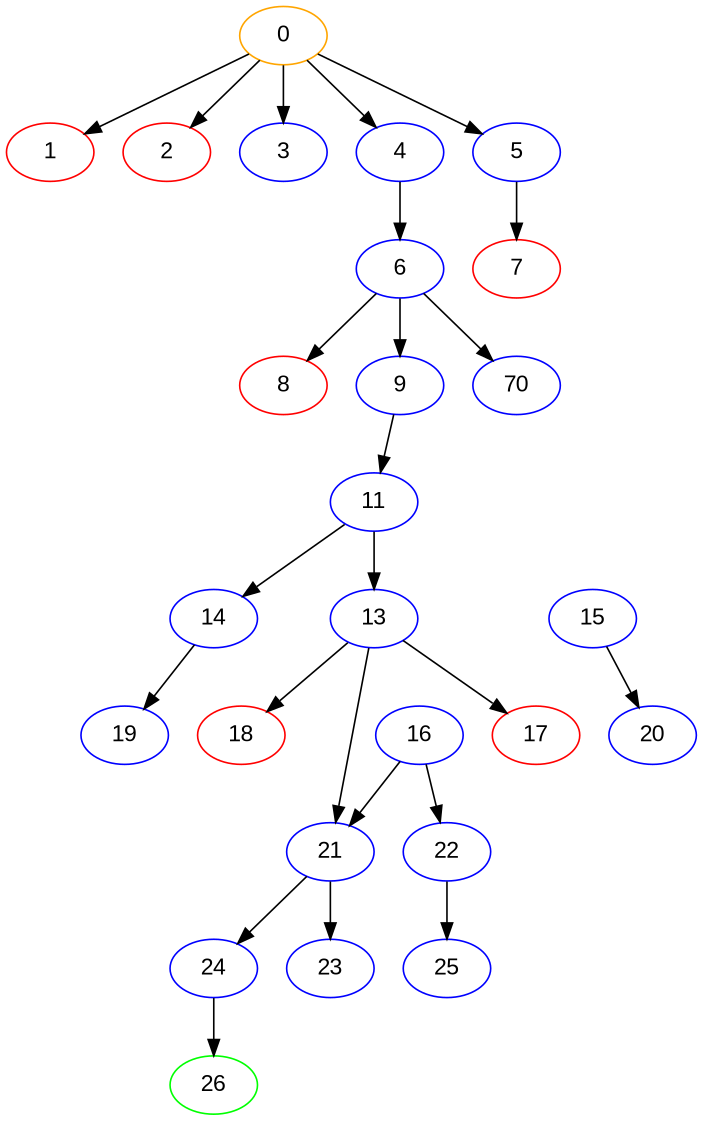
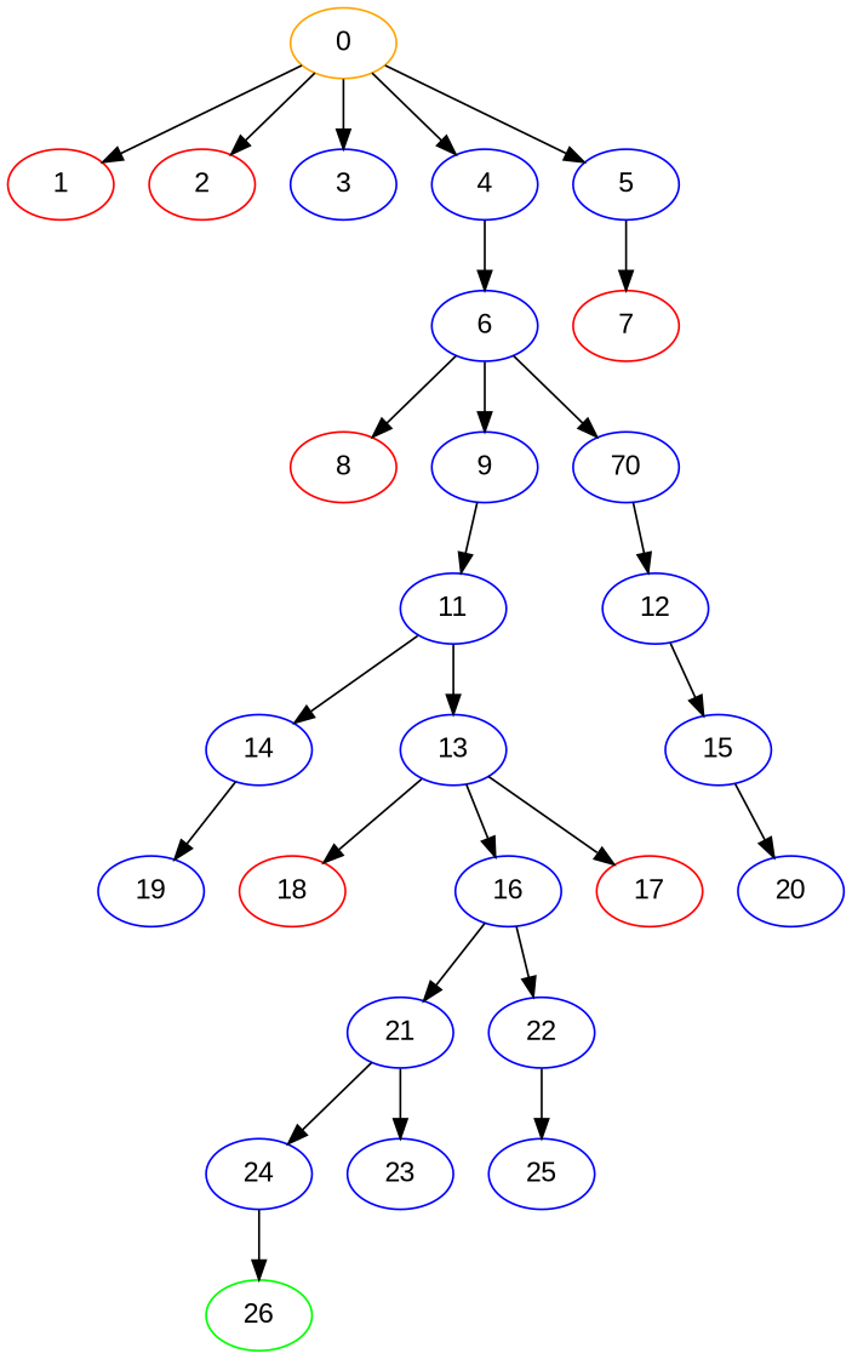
  strict digraph {
    fontname="Liberation Sans"
    node [color=blue fontname="Liberation Sans"]
    edge [edge_data="[0 1 1]" fontname="Liberation Sans"]
    0 [color=orange state="[3 3 1]"]
    1 [color=red state="[2 3 0]"]
    2 [color=red state="[1 3 0]"]
    3 [state="[3 2 0]"]
    4 [state="[3 1 0]"]
    5 [state="[2 2 0]"]
    6 [state="[3 2 1]"]
    7 [color=red state="[2 3 1]"]
    8 [color=red state="[1 2 0]"]
    9 [state="[3 0 0]"]
    n11 [label=70 state="[2 1 0]"]
    11 [state="[3 1 1]"]
+   12 [state="[2 2 1]"]
    13 [state="[1 1 0]"]
    14 [state="[2 0 0]"]
    15 [state="[0 2 0]"]
    16 [state="[2 1 1]"]
    17 [color=red state="[1 2 1]"]
    18 [color=red state="[1 3 1]"]
    19 [state="[3 0 1]"]
    20 [state="[0 3 1]"]
    21 [state="[0 1 0]"]
    22 [state="[1 0 0]"]
    23 [state="[1 1 1]"]
    24 [state="[0 2 1]"]
    25 [state="[2 0 1]"]
    26 [color=green state="[0 0 0]"]
    0 -> 1 [edge_data="[-1  0 -1]"]
    0 -> 2 [edge_data="[-2  0 -1]"]
    0 -> 3 [edge_data="[ 0 -1 -1]"]
    0 -> 4 [edge_data="[ 0 -2 -1]"]
    0 -> 5 [edge_data="[-1 -1 -1]"]
    4 -> 6
    5 -> 7
    6 -> 8 [edge_data="[-2  0 -1]"]
    6 -> 9 [edge_data="[ 0 -2 -1]"]
    6 -> n11 [edge_data="[-1 -1 -1]"]
    9 -> 11
+   n11 -> 12
    11 -> 13 [edge_data="[-2  0 -1]"]
    11 -> 14 [edge_data="[-1 -1 -1]"]
-   13 -> 21 [edge_data="[1 0 1]"]
+   12 -> 15 [edge_data="[-2  0 -1]"]
+   13 -> 16 [edge_data="[1 0 1]"]
    13 -> 17
    13 -> 18 [edge_data="[0 2 1]"]
    14 -> 19 [edge_data="[1 0 1]"]
    15 -> 20
    16 -> 21 [edge_data="[-2  0 -1]"]
    16 -> 22 [edge_data="[-1 -1 -1]"]
    21 -> 23 [edge_data="[1 0 1]"]
    21 -> 24
    22 -> 25 [edge_data="[1 0 1]"]
    24 -> 26 [edge_data="[ 0 -2 -1]"]
  }
